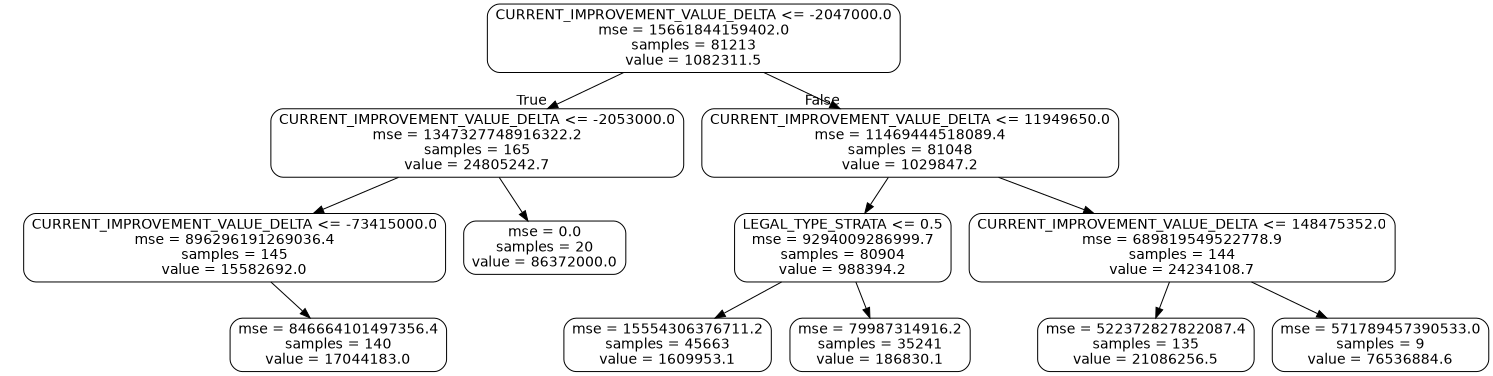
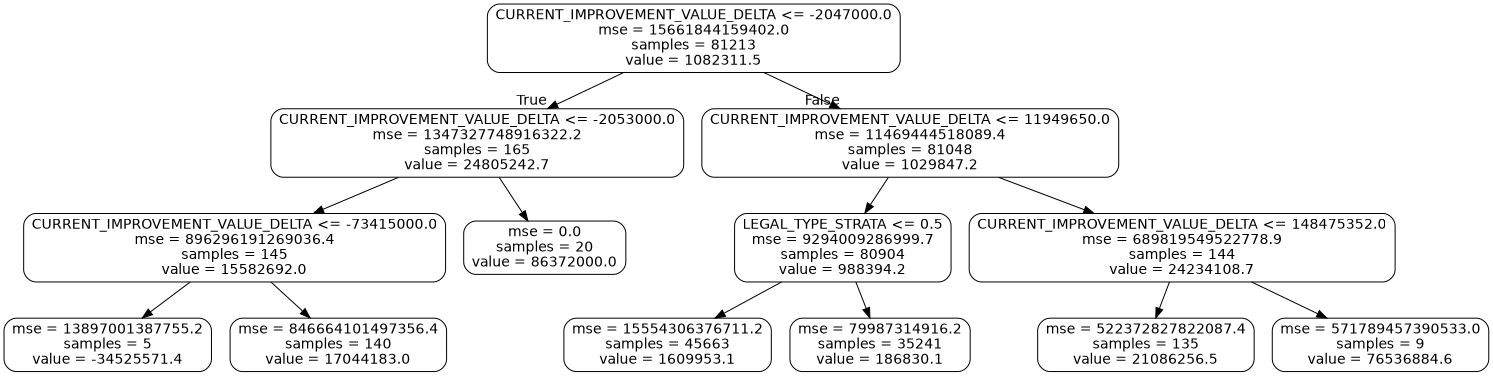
  digraph {
    node [color=black fontname=helvetica shape=box style=rounded]
    edge [fontname=helvetica]
    n1 [label="CURRENT_IMPROVEMENT_VALUE_DELTA <= -2047000.0\nmse = 15661844159402.0\nsamples = 81213\nvalue = 1082311.5"]
    n2 [label="CURRENT_IMPROVEMENT_VALUE_DELTA <= -2053000.0\nmse = 1347327748916322.2\nsamples = 165\nvalue = 24805242.7"]
    n3 [label="CURRENT_IMPROVEMENT_VALUE_DELTA <= 11949650.0\nmse = 11469444518089.4\nsamples = 81048\nvalue = 1029847.2"]
    n4 [label="CURRENT_IMPROVEMENT_VALUE_DELTA <= -73415000.0\nmse = 896296191269036.4\nsamples = 145\nvalue = 15582692.0"]
    n5 [label="mse = 0.0\nsamples = 20\nvalue = 86372000.0"]
    n6 [label="LEGAL_TYPE_STRATA <= 0.5\nmse = 9294009286999.7\nsamples = 80904\nvalue = 988394.2"]
    n7 [label="CURRENT_IMPROVEMENT_VALUE_DELTA <= 148475352.0\nmse = 689819549522778.9\nsamples = 144\nvalue = 24234108.7"]
+   n8 [label="mse = 13897001387755.2\nsamples = 5\nvalue = -34525571.4"]
    n9 [label="mse = 846664101497356.4\nsamples = 140\nvalue = 17044183.0"]
    n10 [label="mse = 15554306376711.2\nsamples = 45663\nvalue = 1609953.1"]
    n11 [label="mse = 79987314916.2\nsamples = 35241\nvalue = 186830.1"]
    n12 [label="mse = 522372827822087.4\nsamples = 135\nvalue = 21086256.5"]
    n13 [label="mse = 571789457390533.0\nsamples = 9\nvalue = 76536884.6"]
    n1 -> n2 [headlabel=True labelangle=45 labeldistance=2.5]
    n1 -> n3 [headlabel=False labelangle=-45 labeldistance=2.5]
    n2 -> n4
    n2 -> n5
    n3 -> n6
    n3 -> n7
+   n4 -> n8
    n4 -> n9
    n6 -> n10
    n6 -> n11
    n7 -> n12
    n7 -> n13
  }
